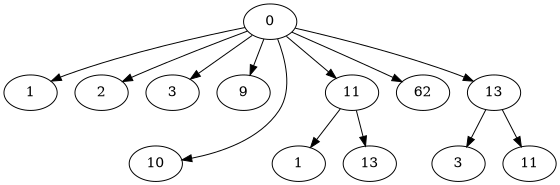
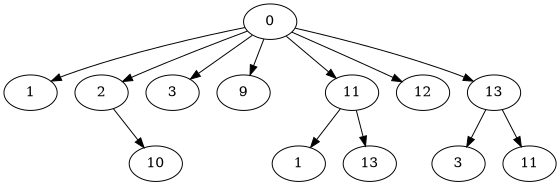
  digraph {
    n1 [label=0]
    n2 [label=1]
    n3 [label=2]
    n4 [label=3]
    n5 [label=9]
    n6 [label=10]
    n7 [label=11]
-   n8 [label=62]
+   n8 [label=12]
    n9 [label=13]
    n10 [label=1]
    n11 [label=13]
    n12 [label=3]
    n13 [label=11]
    n1 -> n2
    n1 -> n3
    n1 -> n4
    n1 -> n5
-   n1 -> n6
+   n3 -> n6
    n1 -> n7
    n1 -> n8
    n1 -> n9
    n7 -> n10
    n7 -> n11
    n9 -> n12
    n9 -> n13
  }
